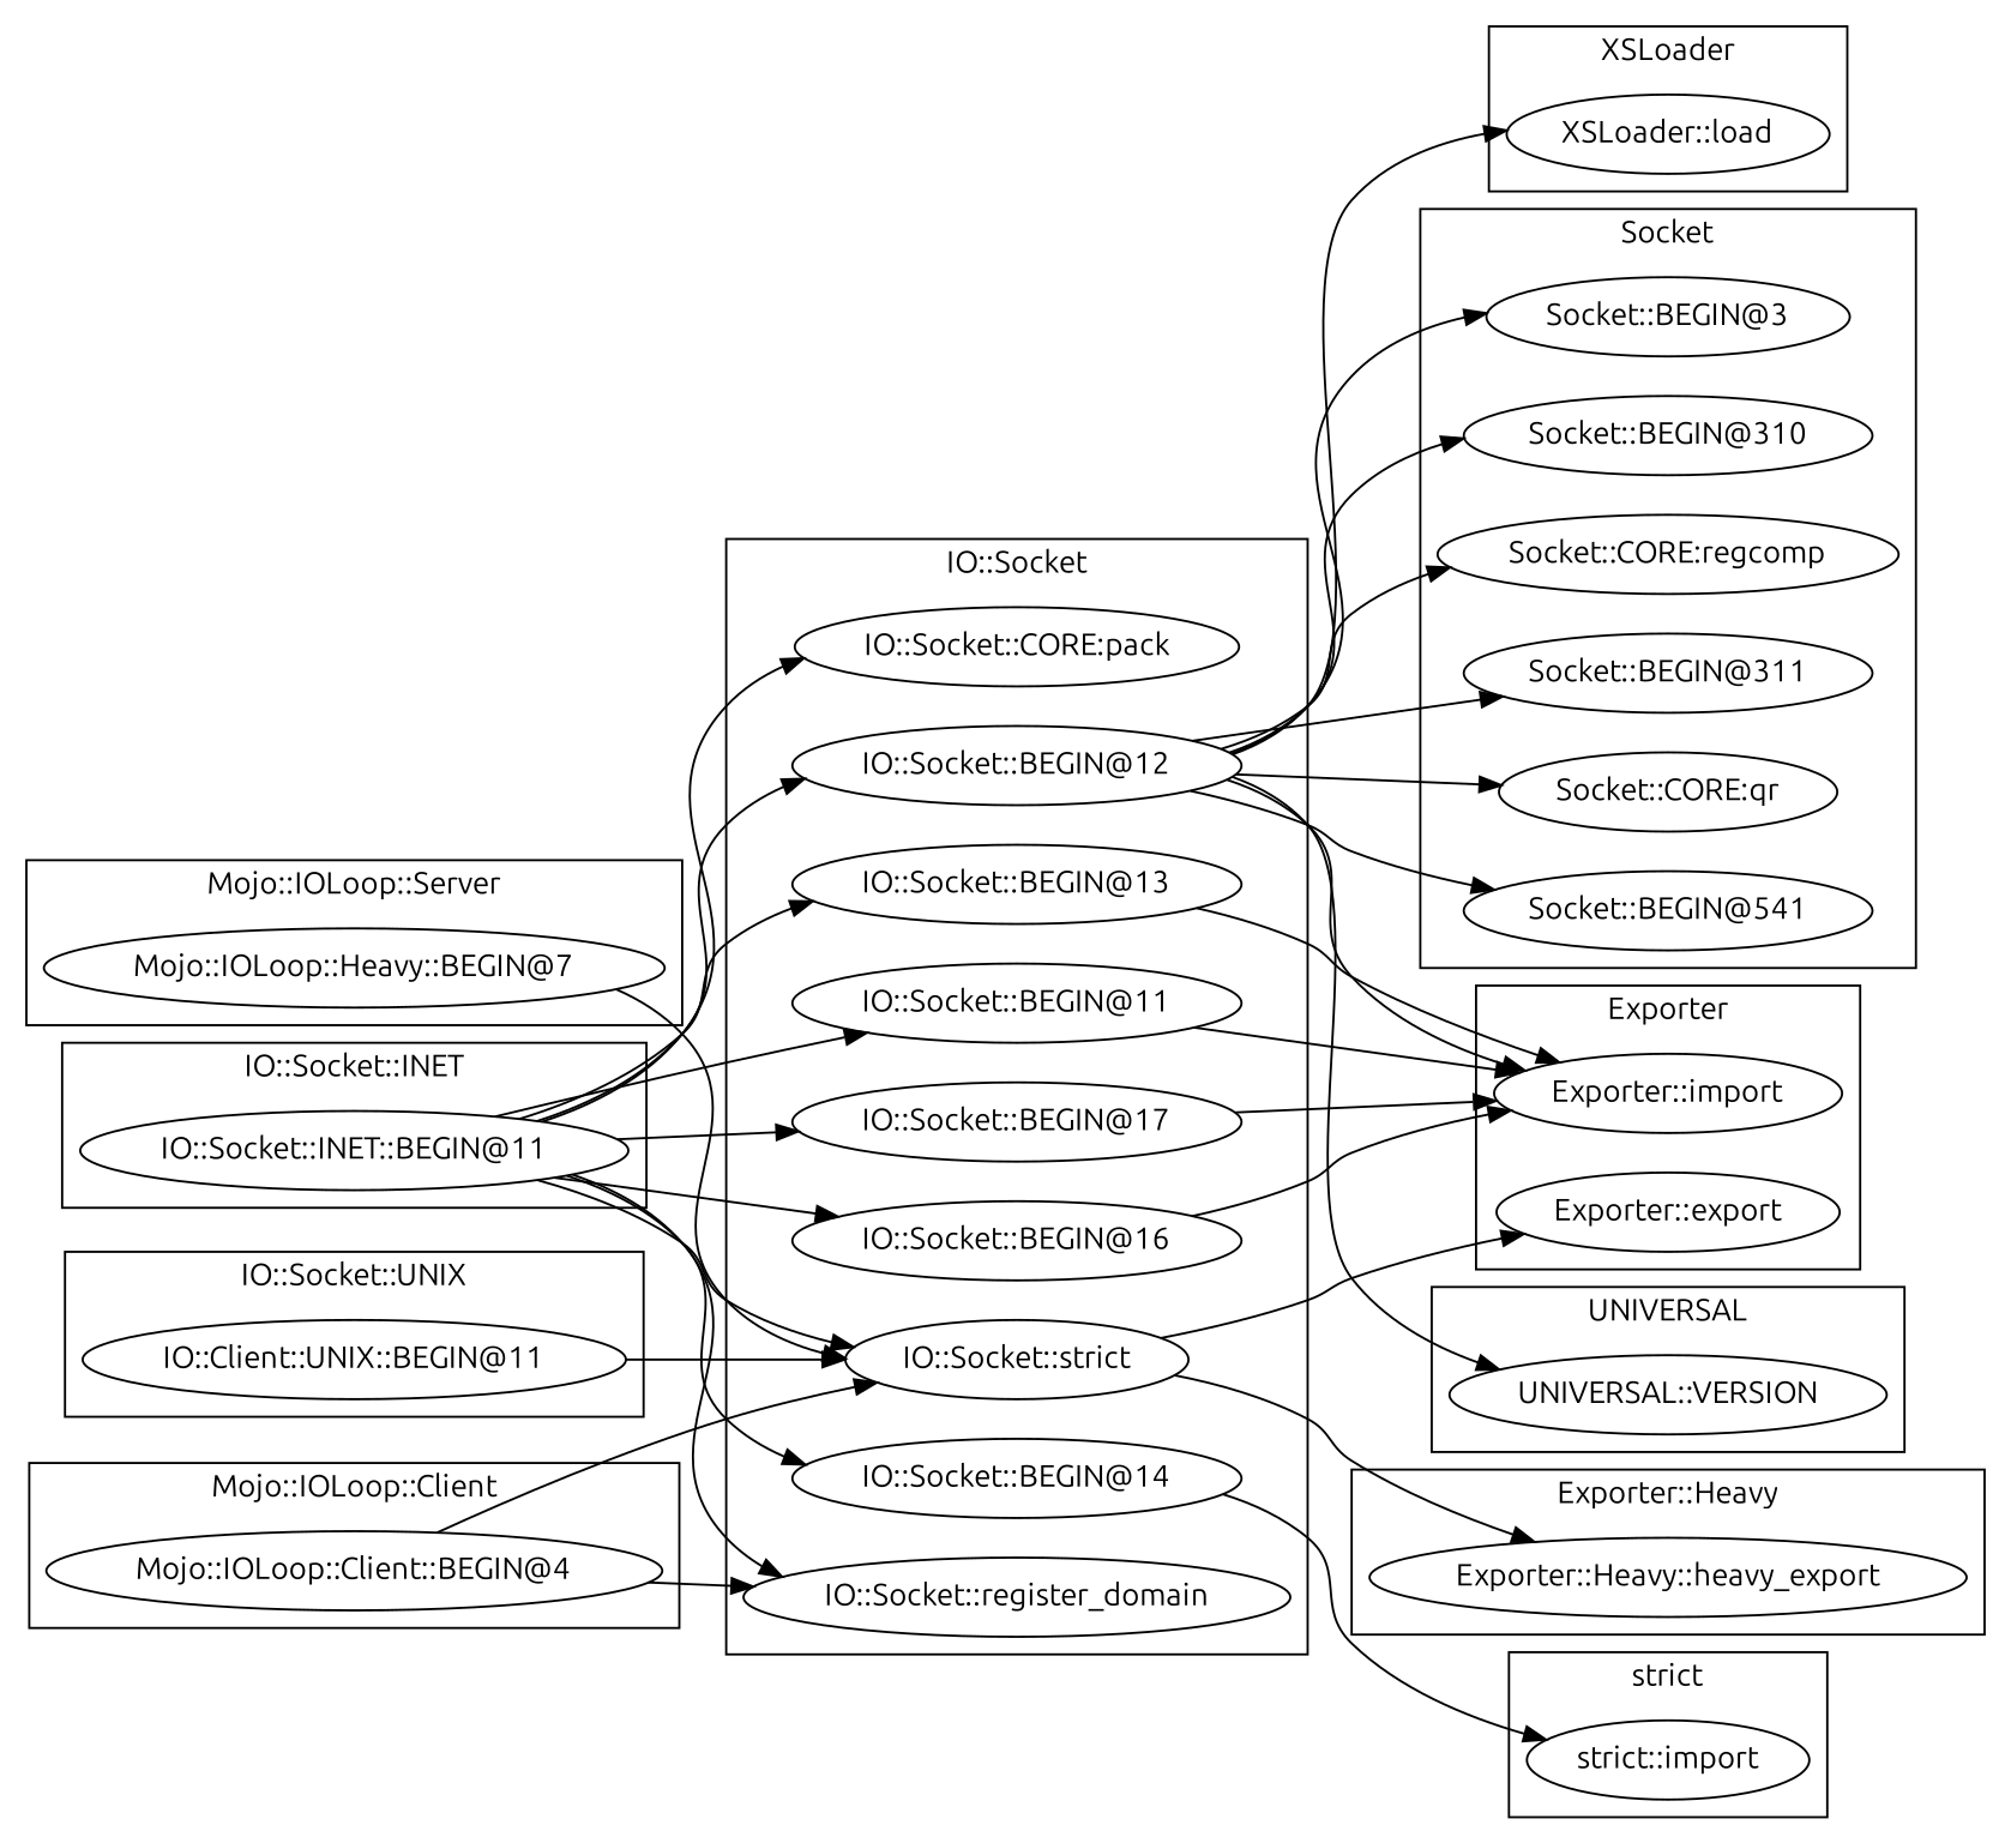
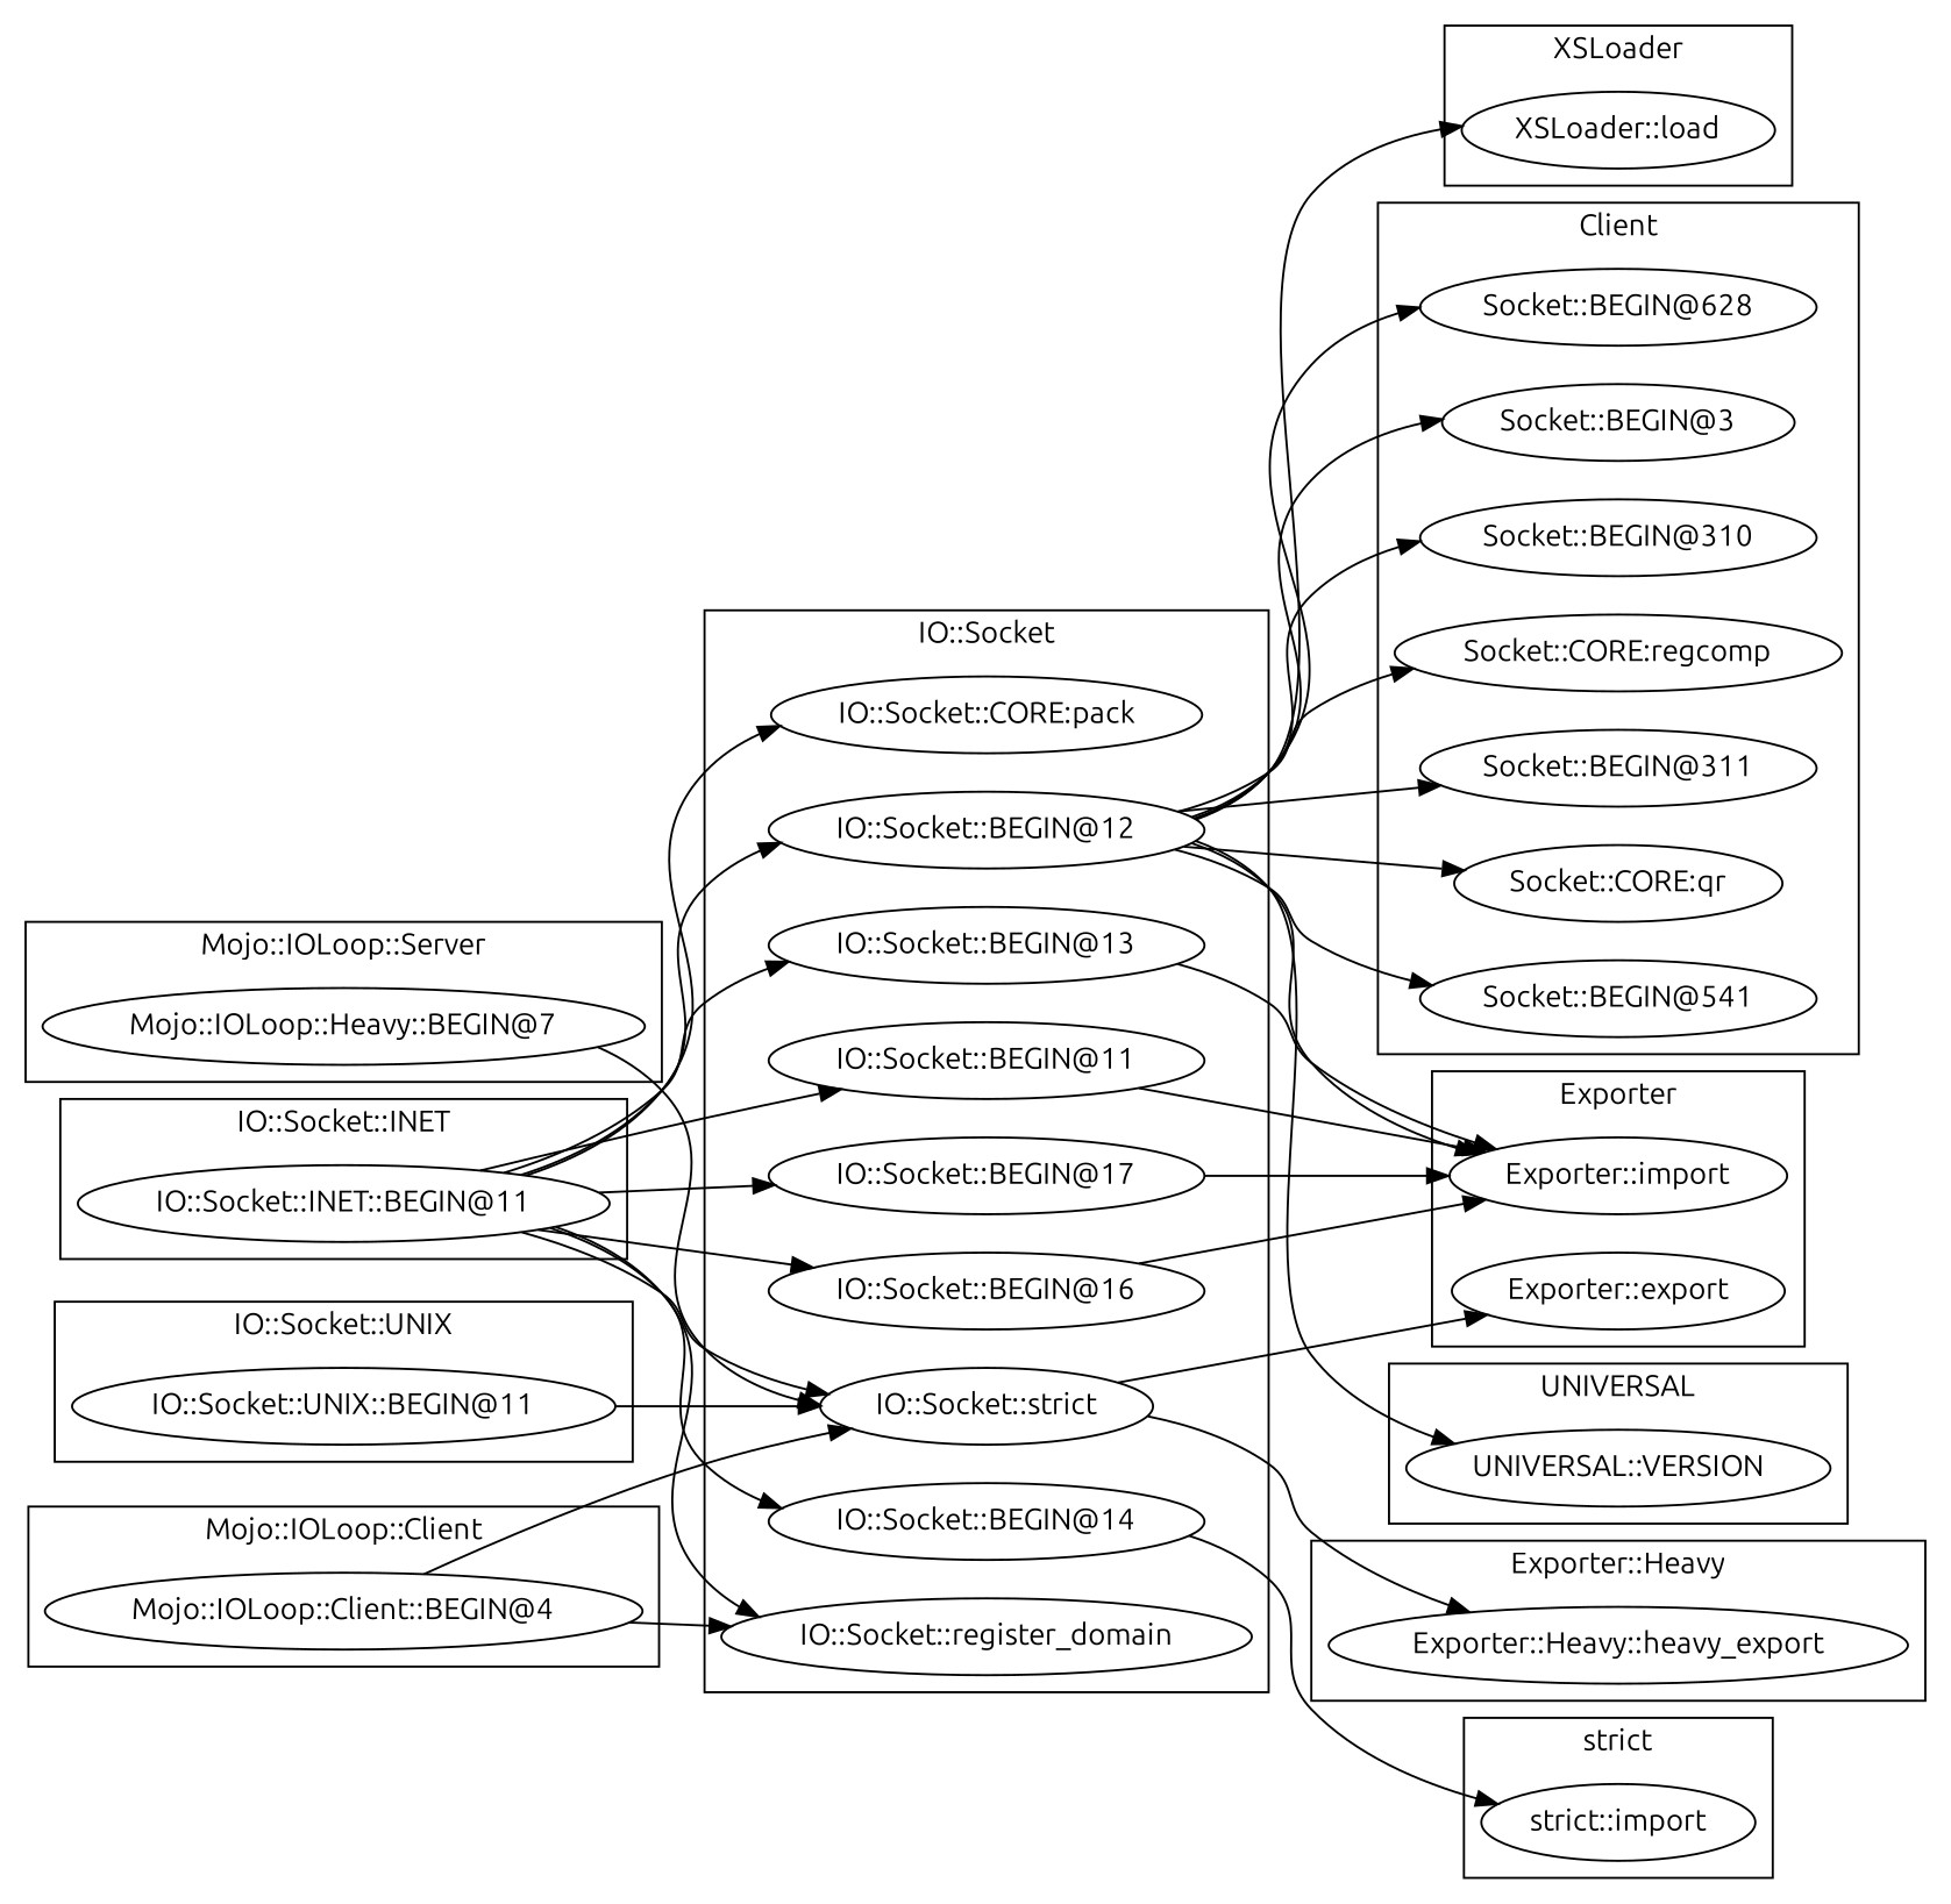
  digraph {
    fontname=Ubuntu
    rankdir=LR
    node [fontname=Ubuntu]
    edge [fontname=Ubuntu]
    n1 [label="Mojo::IOLoop::Heavy::BEGIN@7"]
    "XSLoader::load"
    "IO::Socket::INET::BEGIN@11"
    "strict::import"
+   "Socket::BEGIN@628"
    "Socket::BEGIN@3"
    "Socket::BEGIN@310"
    "Socket::CORE:regcomp"
    "Socket::BEGIN@311"
    "Socket::CORE:qr"
    "Socket::BEGIN@541"
    "Exporter::Heavy::heavy_export"
    "Exporter::import"
    "Exporter::export"
-   "IO::Socket::UNIX::BEGIN@11" [label="IO::Client::UNIX::BEGIN@11"]
+   "IO::Socket::UNIX::BEGIN@11"
    "Mojo::IOLoop::Client::BEGIN@4"
    "IO::Socket::BEGIN@12"
    "IO::Socket::BEGIN@17"
    "IO::Socket::CORE:pack"
    "IO::Socket::BEGIN@11"
    "IO::Socket::BEGIN@13"
    n22 [label="IO::Socket::strict"]
    "IO::Socket::register_domain"
    "IO::Socket::BEGIN@16"
    "IO::Socket::BEGIN@14"
    "UNIVERSAL::VERSION"
    subgraph cluster_1 {
      label="Mojo::IOLoop::Server"
      n1
    }
    subgraph cluster_2 {
      label=XSLoader
      "XSLoader::load"
    }
    subgraph cluster_3 {
      label="IO::Socket::INET"
      "IO::Socket::INET::BEGIN@11"
    }
    subgraph cluster_4 {
      label="strict"
      "strict::import"
    }
    subgraph cluster_5 {
-     label=Socket
+     label=Client
+     "Socket::BEGIN@628"
      "Socket::BEGIN@3"
      "Socket::BEGIN@310"
      "Socket::CORE:regcomp"
      "Socket::BEGIN@311"
      "Socket::CORE:qr"
      "Socket::BEGIN@541"
    }
    subgraph cluster_6 {
      label="Exporter::Heavy"
      "Exporter::Heavy::heavy_export"
    }
    subgraph cluster_7 {
      label=Exporter
      "Exporter::import"
      "Exporter::export"
    }
    subgraph cluster_8 {
      label="IO::Socket::UNIX"
      "IO::Socket::UNIX::BEGIN@11"
    }
    subgraph cluster_9 {
      label="Mojo::IOLoop::Client"
      "Mojo::IOLoop::Client::BEGIN@4"
    }
    subgraph cluster_10 {
      label="IO::Socket"
      "IO::Socket::BEGIN@12"
      "IO::Socket::BEGIN@17"
      "IO::Socket::CORE:pack"
      "IO::Socket::BEGIN@11"
      "IO::Socket::BEGIN@13"
      n22
      "IO::Socket::register_domain"
      "IO::Socket::BEGIN@16"
      "IO::Socket::BEGIN@14"
    }
    subgraph cluster_11 {
      label=UNIVERSAL
      "UNIVERSAL::VERSION"
    }
    n1 -> n22
    "IO::Socket::INET::BEGIN@11" -> "IO::Socket::BEGIN@12"
    "IO::Socket::INET::BEGIN@11" -> "IO::Socket::BEGIN@17"
    "IO::Socket::INET::BEGIN@11" -> "IO::Socket::CORE:pack"
    "IO::Socket::INET::BEGIN@11" -> "IO::Socket::BEGIN@11"
    "IO::Socket::INET::BEGIN@11" -> "IO::Socket::BEGIN@13"
    "IO::Socket::INET::BEGIN@11" -> n22
    "IO::Socket::INET::BEGIN@11" -> "IO::Socket::register_domain"
    "IO::Socket::INET::BEGIN@11" -> "IO::Socket::BEGIN@16"
    "IO::Socket::INET::BEGIN@11" -> "IO::Socket::BEGIN@14"
    "IO::Socket::UNIX::BEGIN@11" -> n22
    "Mojo::IOLoop::Client::BEGIN@4" -> n22
    "Mojo::IOLoop::Client::BEGIN@4" -> "IO::Socket::register_domain"
    "IO::Socket::BEGIN@12" -> "XSLoader::load"
+   "IO::Socket::BEGIN@12" -> "Socket::BEGIN@628"
    "IO::Socket::BEGIN@12" -> "Socket::BEGIN@3"
    "IO::Socket::BEGIN@12" -> "Socket::BEGIN@310"
    "IO::Socket::BEGIN@12" -> "Socket::CORE:regcomp"
    "IO::Socket::BEGIN@12" -> "Socket::BEGIN@311"
    "IO::Socket::BEGIN@12" -> "Socket::CORE:qr"
    "IO::Socket::BEGIN@12" -> "Socket::BEGIN@541"
    "IO::Socket::BEGIN@12" -> "Exporter::import"
    "IO::Socket::BEGIN@12" -> "UNIVERSAL::VERSION"
    "IO::Socket::BEGIN@17" -> "Exporter::import"
    "IO::Socket::BEGIN@11" -> "Exporter::import"
    "IO::Socket::BEGIN@13" -> "Exporter::import"
    n22 -> "Exporter::Heavy::heavy_export"
    n22 -> "Exporter::export"
    "IO::Socket::BEGIN@16" -> "Exporter::import"
    "IO::Socket::BEGIN@14" -> "strict::import"
  }
